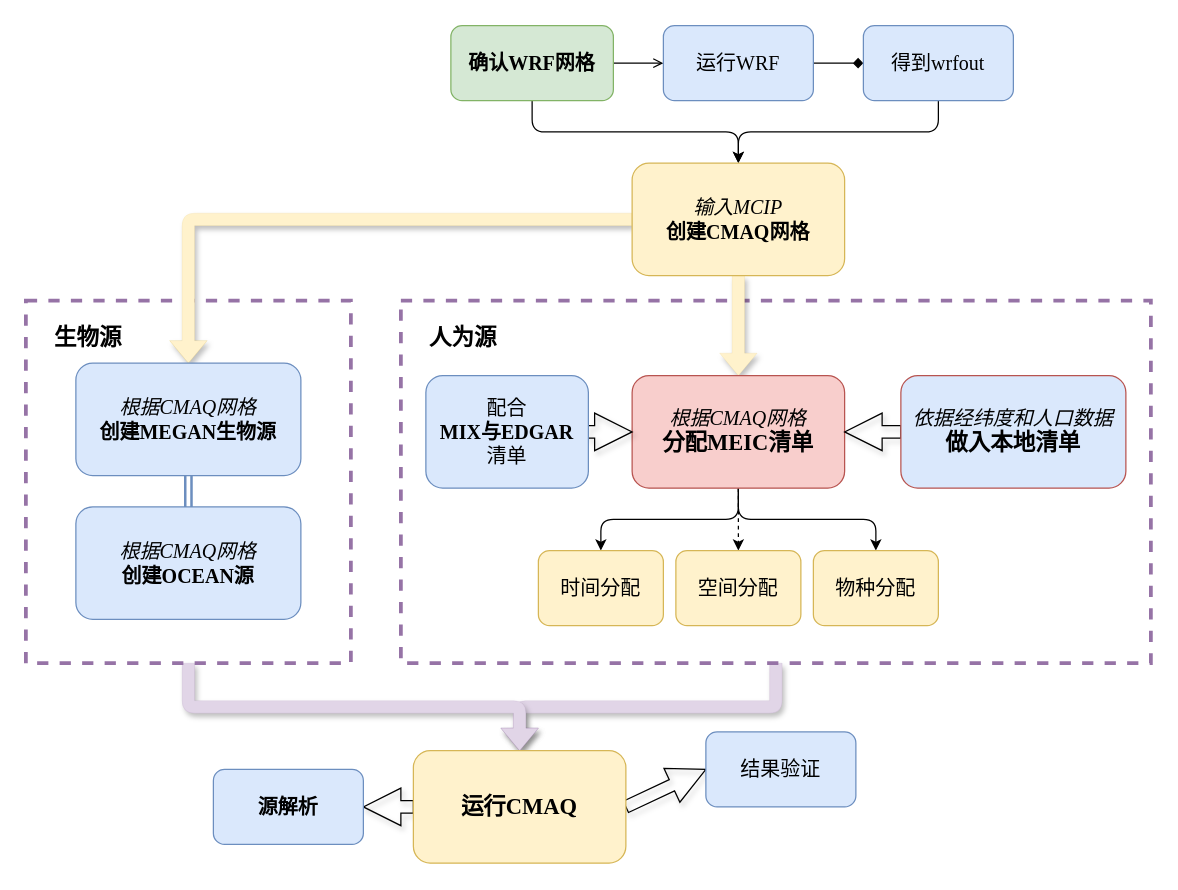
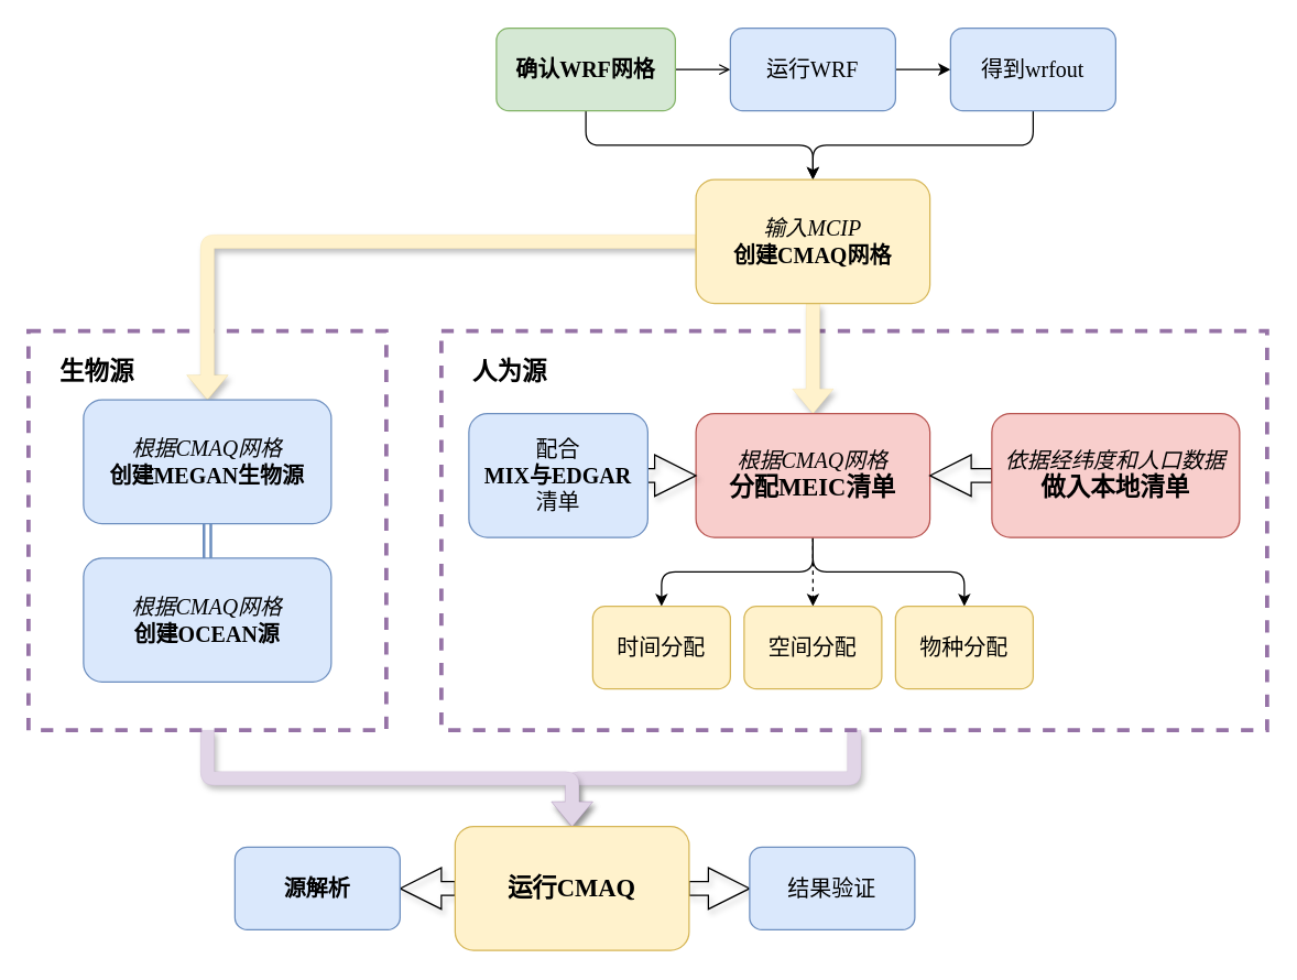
  <mxCell id="0" />
  <mxCell id="1" parent="0" />
  <mxCell id="2" style="edgeStyle=orthogonalEdgeStyle;rounded=1;orthogonalLoop=1;jettySize=auto;html=1;exitX=0.5;exitY=1;exitDx=0;exitDy=0;shape=flexArrow;fillColor=#e1d5e7;strokeColor=#9673a6;strokeWidth=0;shadow=1;" edge="1" parent="1" source="3" target="34"><mxGeometry relative="1" as="geometry" /></mxCell>
  <mxCell id="3" value="" style="rounded=0;whiteSpace=wrap;html=1;fillColor=none;dashed=1;strokeColor=#9673a6;strokeWidth=3;" vertex="1" parent="1"><mxGeometry x="320" y="240" width="600" height="290" as="geometry" /></mxCell>
  <mxCell id="4" style="edgeStyle=orthogonalEdgeStyle;rounded=1;orthogonalLoop=1;jettySize=auto;html=1;exitX=0.5;exitY=1;exitDx=0;exitDy=0;shape=flexArrow;fillColor=#e1d5e7;strokeColor=#9673a6;strokeWidth=0;shadow=1;" edge="1" parent="1" source="5" target="34"><mxGeometry relative="1" as="geometry" /></mxCell>
  <mxCell id="5" value="" style="rounded=0;whiteSpace=wrap;html=1;fillColor=none;dashed=1;strokeColor=#9673a6;strokeWidth=3;" vertex="1" parent="1"><mxGeometry x="20" y="240" width="260" height="290" as="geometry" /></mxCell>
  <mxCell id="6" style="edgeStyle=orthogonalEdgeStyle;rounded=0;orthogonalLoop=1;jettySize=auto;html=1;exitX=1;exitY=0.5;exitDx=0;exitDy=0;endArrow=open;" edge="1" parent="1" source="8" target="10"><mxGeometry relative="1" as="geometry" /></mxCell>
  <mxCell id="7" style="edgeStyle=orthogonalEdgeStyle;rounded=1;orthogonalLoop=1;jettySize=auto;html=1;exitX=0.5;exitY=1;exitDx=0;exitDy=0;" edge="1" parent="1" source="8" target="15"><mxGeometry relative="1" as="geometry" /></mxCell>
  <mxCell id="8" value="&lt;font face=&quot;Times New Roman&quot; style=&quot;font-size: 16px;&quot;&gt;&lt;b&gt;确认WRF网格&lt;/b&gt;&lt;/font&gt;" style="rounded=1;whiteSpace=wrap;html=1;fillColor=#d5e8d4;strokeColor=#82b366;" vertex="1" parent="1"><mxGeometry x="360" y="20" width="130" height="60" as="geometry" /></mxCell>
- <mxCell id="9" style="edgeStyle=orthogonalEdgeStyle;rounded=0;orthogonalLoop=1;jettySize=auto;html=1;exitX=1;exitY=0.5;exitDx=0;exitDy=0;entryX=0;entryY=0.5;entryDx=0;entryDy=0;endArrow=diamond;" edge="1" parent="1" source="10" target="12"><mxGeometry relative="1" as="geometry" /></mxCell>
+ <mxCell id="9" style="edgeStyle=orthogonalEdgeStyle;rounded=0;orthogonalLoop=1;jettySize=auto;html=1;exitX=1;exitY=0.5;exitDx=0;exitDy=0;entryX=0;entryY=0.5;entryDx=0;entryDy=0;" edge="1" parent="1" source="10" target="12"><mxGeometry relative="1" as="geometry" /></mxCell>
  <mxCell id="10" value="&lt;font face=&quot;Times New Roman&quot; style=&quot;font-size: 16px;&quot;&gt;运行WRF&lt;/font&gt;" style="rounded=1;whiteSpace=wrap;html=1;fillColor=#dae8fc;strokeColor=#6c8ebf;" vertex="1" parent="1"><mxGeometry x="530" y="20" width="120" height="60" as="geometry" /></mxCell>
  <mxCell id="11" style="edgeStyle=orthogonalEdgeStyle;rounded=1;orthogonalLoop=1;jettySize=auto;html=1;exitX=0.5;exitY=1;exitDx=0;exitDy=0;" edge="1" parent="1" source="12" target="15"><mxGeometry relative="1" as="geometry" /></mxCell>
  <mxCell id="12" value="&lt;font face=&quot;Times New Roman&quot; style=&quot;font-size: 16px;&quot;&gt;得到wrfout&lt;/font&gt;" style="rounded=1;whiteSpace=wrap;html=1;fillColor=#dae8fc;strokeColor=#6c8ebf;" vertex="1" parent="1"><mxGeometry x="690" y="20" width="120" height="60" as="geometry" /></mxCell>
  <mxCell id="13" style="edgeStyle=orthogonalEdgeStyle;rounded=0;orthogonalLoop=1;jettySize=auto;html=1;exitX=0.5;exitY=1;exitDx=0;exitDy=0;fillColor=#fff2cc;strokeColor=#d6b656;shape=flexArrow;strokeWidth=0;shadow=1;" edge="1" parent="1" source="15" target="19"><mxGeometry relative="1" as="geometry" /></mxCell>
  <mxCell id="14" style="edgeStyle=orthogonalEdgeStyle;rounded=1;orthogonalLoop=1;jettySize=auto;html=1;exitX=0;exitY=0.5;exitDx=0;exitDy=0;shape=flexArrow;fillColor=#fff2cc;strokeColor=#d6b656;strokeWidth=0;shadow=1;" edge="1" parent="1" source="15" target="25"><mxGeometry relative="1" as="geometry" /></mxCell>
  <mxCell id="15" value="&lt;font face=&quot;Times New Roman&quot; style=&quot;font-size: 16px;&quot;&gt;&lt;i&gt;输入MCIP&lt;br&gt;&lt;/i&gt;&lt;b&gt;创建CMAQ网格&lt;/b&gt;&lt;br&gt;&lt;/font&gt;" style="rounded=1;whiteSpace=wrap;html=1;fillColor=#fff2cc;strokeColor=#d6b656;" vertex="1" parent="1"><mxGeometry x="505" y="130" width="170" height="90" as="geometry" /></mxCell>
  <mxCell id="16" style="edgeStyle=orthogonalEdgeStyle;rounded=1;orthogonalLoop=1;jettySize=auto;html=1;exitX=0.5;exitY=1;exitDx=0;exitDy=0;" edge="1" parent="1" source="19" target="27"><mxGeometry relative="1" as="geometry" /></mxCell>
  <mxCell id="17" style="edgeStyle=orthogonalEdgeStyle;rounded=0;orthogonalLoop=1;jettySize=auto;html=1;exitX=0.5;exitY=1;exitDx=0;exitDy=0;dashed=1;" edge="1" parent="1" source="19" target="28"><mxGeometry relative="1" as="geometry" /></mxCell>
  <mxCell id="18" style="edgeStyle=orthogonalEdgeStyle;rounded=1;orthogonalLoop=1;jettySize=auto;html=1;exitX=0.5;exitY=1;exitDx=0;exitDy=0;" edge="1" parent="1" source="19" target="29"><mxGeometry relative="1" as="geometry" /></mxCell>
  <mxCell id="19" value="&lt;font face=&quot;Times New Roman&quot; style=&quot;&quot;&gt;&lt;i&gt;&lt;span style=&quot;font-size: 16px;&quot;&gt;根据CMAQ网格&lt;/span&gt;&lt;br&gt;&lt;/i&gt;&lt;b style=&quot;&quot;&gt;&lt;font style=&quot;font-size: 18px;&quot;&gt;分配MEIC清单&lt;/font&gt;&lt;/b&gt;&lt;br&gt;&lt;/font&gt;" style="rounded=1;whiteSpace=wrap;html=1;fillColor=#f8cecc;strokeColor=#b85450;" vertex="1" parent="1"><mxGeometry x="505" y="300" width="170" height="90" as="geometry" /></mxCell>
  <mxCell id="20" style="edgeStyle=orthogonalEdgeStyle;rounded=0;orthogonalLoop=1;jettySize=auto;html=1;shadow=1;shape=arrow;" edge="1" parent="1" source="21" target="19"><mxGeometry relative="1" as="geometry" /></mxCell>
- <mxCell id="21" value="&lt;font face=&quot;Times New Roman&quot; style=&quot;&quot;&gt;&lt;i&gt;&lt;span style=&quot;font-size: 16px;&quot;&gt;依据经纬度和人口数据&lt;/span&gt;&lt;br&gt;&lt;/i&gt;&lt;b style=&quot;&quot;&gt;&lt;font style=&quot;font-size: 18px;&quot;&gt;做入本地清单&lt;/font&gt;&lt;/b&gt;&lt;br&gt;&lt;/font&gt;" style="rounded=1;whiteSpace=wrap;html=1;fillColor=#dae8fc;strokeColor=#b85450;" vertex="1" parent="1"><mxGeometry x="720" y="300" width="180" height="90" as="geometry" /></mxCell>
+ <mxCell id="21" value="&lt;font face=&quot;Times New Roman&quot; style=&quot;&quot;&gt;&lt;i&gt;&lt;span style=&quot;font-size: 16px;&quot;&gt;依据经纬度和人口数据&lt;/span&gt;&lt;br&gt;&lt;/i&gt;&lt;b style=&quot;&quot;&gt;&lt;font style=&quot;font-size: 18px;&quot;&gt;做入本地清单&lt;/font&gt;&lt;/b&gt;&lt;br&gt;&lt;/font&gt;" style="rounded=1;whiteSpace=wrap;html=1;fillColor=#f8cecc;strokeColor=#b85450;" vertex="1" parent="1"><mxGeometry x="720" y="300" width="180" height="90" as="geometry" /></mxCell>
  <mxCell id="22" style="edgeStyle=orthogonalEdgeStyle;rounded=0;orthogonalLoop=1;jettySize=auto;html=1;exitX=1;exitY=0.5;exitDx=0;exitDy=0;entryX=0;entryY=0.5;entryDx=0;entryDy=0;shape=arrow;shadow=1;" edge="1" parent="1" source="23" target="19"><mxGeometry relative="1" as="geometry" /></mxCell>
  <mxCell id="23" value="&lt;font face=&quot;Times New Roman&quot; style=&quot;font-size: 16px;&quot;&gt;配合&lt;br&gt;&lt;b&gt;MIX与EDGAR&lt;/b&gt;&lt;br&gt;清单&lt;br&gt;&lt;/font&gt;" style="rounded=1;whiteSpace=wrap;html=1;fillColor=#dae8fc;strokeColor=#6c8ebf;" vertex="1" parent="1"><mxGeometry x="340" y="300" width="130" height="90" as="geometry" /></mxCell>
  <mxCell id="24" style="edgeStyle=orthogonalEdgeStyle;rounded=0;orthogonalLoop=1;jettySize=auto;html=1;exitX=0.5;exitY=1;exitDx=0;exitDy=0;entryX=0.5;entryY=0;entryDx=0;entryDy=0;shape=link;fillColor=#dae8fc;strokeColor=#6c8ebf;strokeWidth=2;" edge="1" parent="1" source="25" target="26"><mxGeometry relative="1" as="geometry" /></mxCell>
  <mxCell id="25" value="&lt;font style=&quot;font-size: 16px;&quot;&gt;&lt;i&gt;根据CMAQ网格&lt;br style=&quot;border-color: var(--border-color);&quot;&gt;&lt;/i&gt;&lt;/font&gt;&lt;font style=&quot;font-size: 16px;&quot;&gt;&lt;b&gt;创建MEGAN生物源&lt;/b&gt;&lt;br&gt;&lt;/font&gt;" style="rounded=1;whiteSpace=wrap;html=1;fontFamily=Times New Roman;fillColor=#dae8fc;strokeColor=#6c8ebf;" vertex="1" parent="1"><mxGeometry x="60" y="290" width="180" height="90" as="geometry" /></mxCell>
  <mxCell id="26" value="&lt;font style=&quot;font-size: 16px;&quot;&gt;&lt;i&gt;根据CMAQ网格&lt;br style=&quot;border-color: var(--border-color);&quot;&gt;&lt;/i&gt;&lt;/font&gt;&lt;font style=&quot;font-size: 16px;&quot;&gt;&lt;b&gt;创建OCEAN源&lt;/b&gt;&lt;br&gt;&lt;/font&gt;" style="rounded=1;whiteSpace=wrap;html=1;fontFamily=Times New Roman;fillColor=#dae8fc;strokeColor=#6c8ebf;" vertex="1" parent="1"><mxGeometry x="60" y="405" width="180" height="90" as="geometry" /></mxCell>
  <mxCell id="27" value="&lt;font face=&quot;Times New Roman&quot; style=&quot;font-size: 16px;&quot;&gt;时间分配&lt;/font&gt;" style="rounded=1;whiteSpace=wrap;html=1;fillColor=#fff2cc;strokeColor=#d6b656;" vertex="1" parent="1"><mxGeometry x="430" y="440" width="100" height="60" as="geometry" /></mxCell>
  <mxCell id="28" value="&lt;font face=&quot;Times New Roman&quot; style=&quot;font-size: 16px;&quot;&gt;空间分配&lt;/font&gt;" style="rounded=1;whiteSpace=wrap;html=1;fillColor=#fff2cc;strokeColor=#d6b656;" vertex="1" parent="1"><mxGeometry x="540" y="440" width="100" height="60" as="geometry" /></mxCell>
  <mxCell id="29" value="&lt;font face=&quot;Times New Roman&quot; style=&quot;font-size: 16px;&quot;&gt;物种分配&lt;/font&gt;" style="rounded=1;whiteSpace=wrap;html=1;fillColor=#fff2cc;strokeColor=#d6b656;" vertex="1" parent="1"><mxGeometry x="650" y="440" width="100" height="60" as="geometry" /></mxCell>
  <mxCell id="30" value="&lt;font style=&quot;font-size: 18px;&quot; face=&quot;Times New Roman&quot;&gt;&lt;b&gt;生物源&lt;/b&gt;&lt;/font&gt;" style="text;html=1;strokeColor=none;fillColor=none;align=center;verticalAlign=middle;whiteSpace=wrap;rounded=0;" vertex="1" parent="1"><mxGeometry x="30" y="250" width="80" height="40" as="geometry" /></mxCell>
  <mxCell id="31" value="&lt;font style=&quot;font-size: 18px;&quot; face=&quot;Times New Roman&quot;&gt;&lt;b&gt;人为源&lt;/b&gt;&lt;/font&gt;" style="text;html=1;strokeColor=none;fillColor=none;align=center;verticalAlign=middle;whiteSpace=wrap;rounded=0;" vertex="1" parent="1"><mxGeometry x="330" y="250" width="80" height="40" as="geometry" /></mxCell>
  <mxCell id="32" style="edgeStyle=orthogonalEdgeStyle;rounded=0;orthogonalLoop=1;jettySize=auto;html=1;exitX=1;exitY=0.5;exitDx=0;exitDy=0;shape=arrow;shadow=1;" edge="1" parent="1" source="34" target="35"><mxGeometry relative="1" as="geometry" /></mxCell>
  <mxCell id="33" style="edgeStyle=orthogonalEdgeStyle;rounded=0;orthogonalLoop=1;jettySize=auto;html=1;exitX=0;exitY=0.5;exitDx=0;exitDy=0;entryX=1;entryY=0.5;entryDx=0;entryDy=0;shape=arrow;shadow=1;" edge="1" parent="1" source="34" target="36"><mxGeometry relative="1" as="geometry" /></mxCell>
  <mxCell id="34" value="&lt;font face=&quot;Times New Roman&quot; style=&quot;&quot;&gt;&lt;b style=&quot;&quot;&gt;&lt;font style=&quot;font-size: 18px;&quot;&gt;运行CMAQ&lt;/font&gt;&lt;/b&gt;&lt;br&gt;&lt;/font&gt;" style="rounded=1;whiteSpace=wrap;html=1;fillColor=#fff2cc;strokeColor=#d6b656;" vertex="1" parent="1"><mxGeometry x="330" y="600" width="170" height="90" as="geometry" /></mxCell>
- <mxCell id="35" value="&lt;font face=&quot;Times New Roman&quot; style=&quot;font-size: 16px;&quot;&gt;结果验证&lt;br&gt;&lt;/font&gt;" style="rounded=1;whiteSpace=wrap;html=1;fillColor=#dae8fc;strokeColor=#6c8ebf;" vertex="1" parent="1"><mxGeometry x="564" y="585" width="120" height="60" as="geometry" /></mxCell>
+ <mxCell id="35" value="&lt;font face=&quot;Times New Roman&quot; style=&quot;font-size: 16px;&quot;&gt;结果验证&lt;br&gt;&lt;/font&gt;" style="rounded=1;whiteSpace=wrap;html=1;fillColor=#dae8fc;strokeColor=#6c8ebf;" vertex="1" parent="1"><mxGeometry x="544" y="615" width="120" height="60" as="geometry" /></mxCell>
  <mxCell id="36" value="&lt;font face=&quot;Times New Roman&quot; style=&quot;font-size: 16px;&quot;&gt;&lt;b&gt;源解析&lt;/b&gt;&lt;br&gt;&lt;/font&gt;" style="rounded=1;whiteSpace=wrap;html=1;fillColor=#dae8fc;strokeColor=#6c8ebf;" vertex="1" parent="1"><mxGeometry x="170" y="615" width="120" height="60" as="geometry" /></mxCell>
